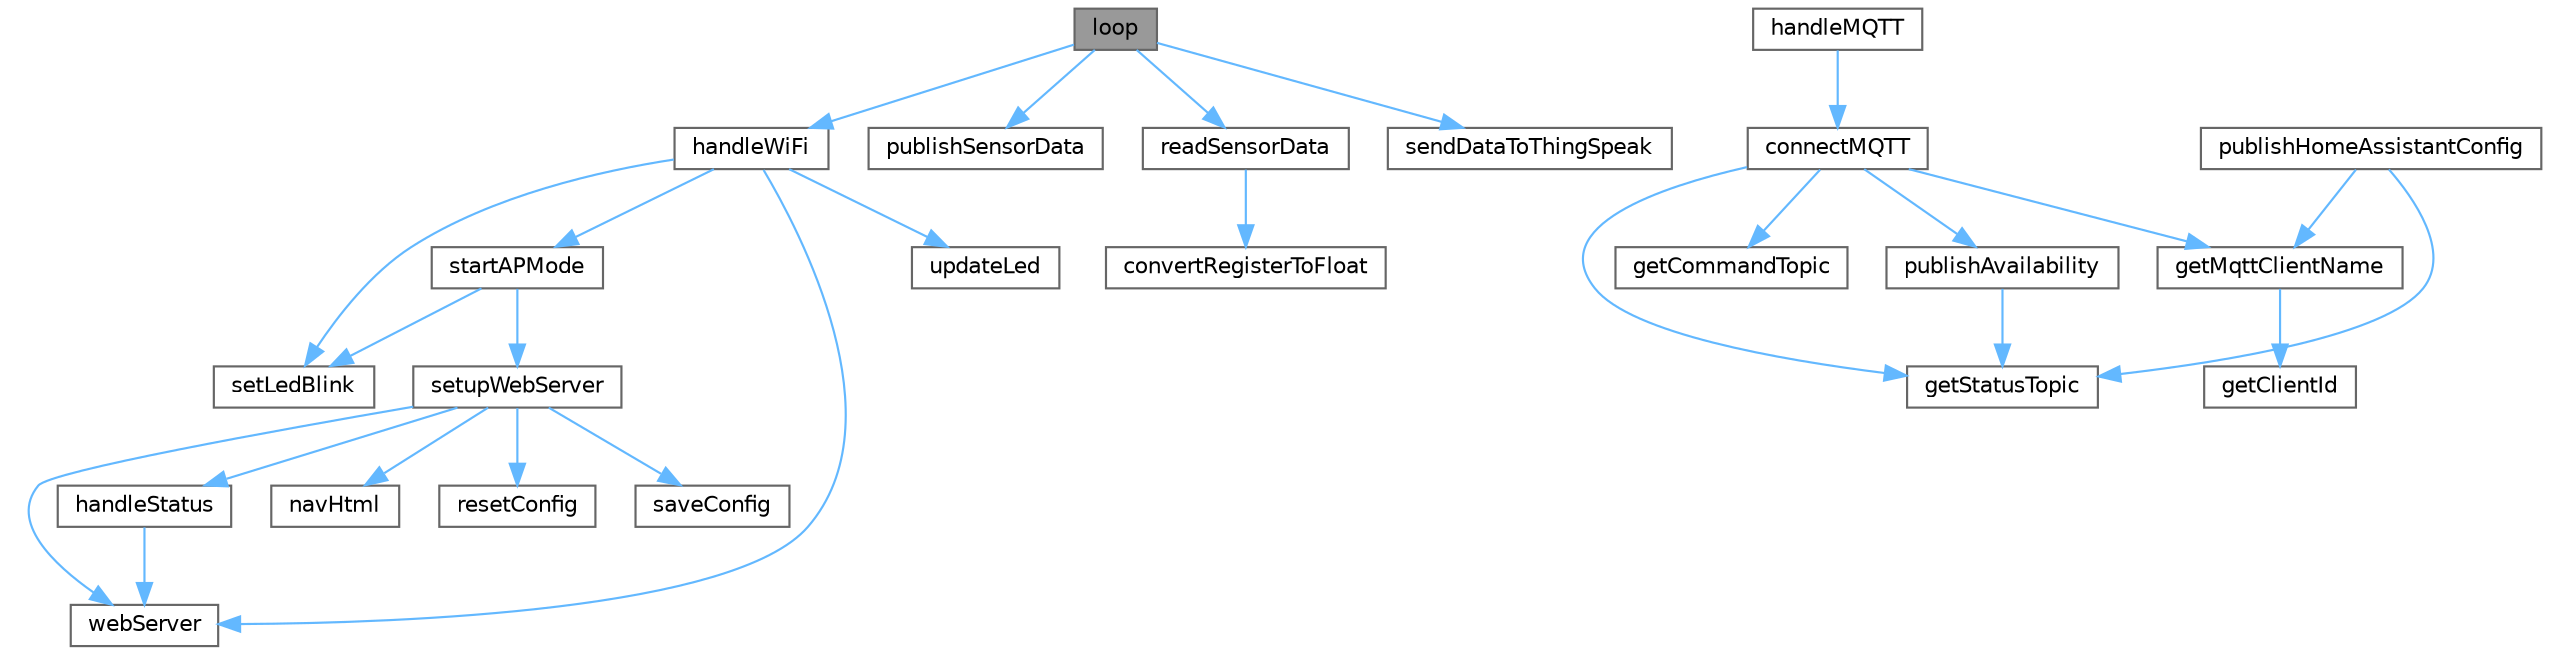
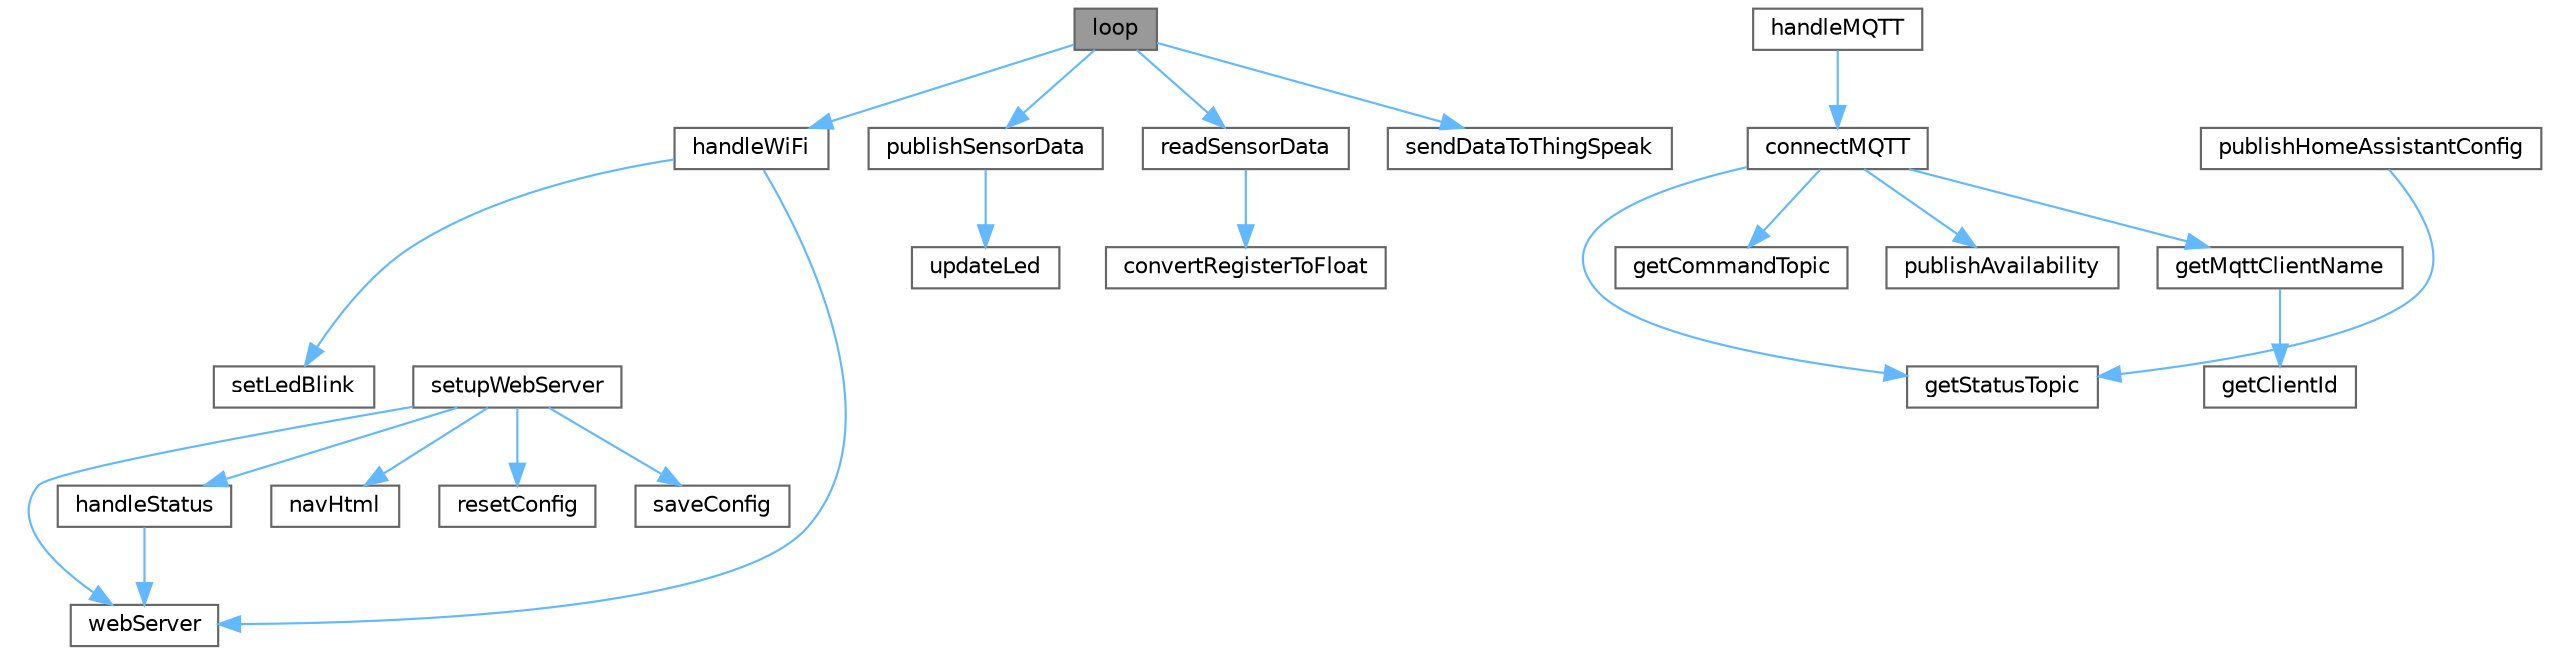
  digraph {
    rankdir=TB
    node [color=grey40 fillcolor=white fontname=Helvetica fontsize=10 shape=box style=filled]
    edge [color=steelblue1 fontname=Helvetica fontsize=10 labelfontname=Helvetica labelfontsize=10 style=solid]
    n1 [color=gray40 fillcolor=grey60 fontcolor=black height=0.2 label=loop width=0.4]
    n2 [height=0.2 label=handleWiFi width=0.4]
    n3 [height=0.2 label=publishSensorData width=0.4]
    n4 [height=0.2 label=readSensorData width=0.4]
    n5 [height=0.2 label=sendDataToThingSpeak width=0.4]
    n6 [height=0.2 label=handleMQTT width=0.4]
    n7 [height=0.2 label=connectMQTT width=0.4]
    n8 [height=0.2 label=setLedBlink width=0.4]
-   n9 [height=0.2 label=startAPMode width=0.4]
    n10 [height=0.2 label=webServer width=0.4]
    n11 [height=0.2 label=updateLed width=0.4]
    n12 [height=0.2 label=convertRegisterToFloat width=0.4]
    n13 [height=0.2 label=getCommandTopic width=0.4]
    n14 [height=0.2 label=getMqttClientName width=0.4]
    n15 [height=0.2 label=getStatusTopic width=0.4]
    n16 [height=0.2 label=publishAvailability width=0.4]
    n17 [height=0.2 label=getClientId width=0.4]
    n18 [height=0.2 label=publishHomeAssistantConfig width=0.4]
    n19 [height=0.2 label=setupWebServer width=0.4]
    n20 [height=0.2 label=handleStatus width=0.4]
    n21 [height=0.2 label=navHtml width=0.4]
    n22 [height=0.2 label=resetConfig width=0.4]
    n23 [height=0.2 label=saveConfig width=0.4]
    n1 -> n2
    n1 -> n3
    n1 -> n4
    n1 -> n5
    n2 -> n8
-   n2 -> n9
    n2 -> n10
-   n2 -> n11
+   n3 -> n11
    n4 -> n12
    n6 -> n7
    n7 -> n13
    n7 -> n14
    n7 -> n15
    n7 -> n16
-   n9 -> n8
-   n9 -> n19
    n14 -> n17
-   n16 -> n15
-   n18 -> n14
    n18 -> n15
    n19 -> n10
    n19 -> n20
    n19 -> n21
    n19 -> n22
    n19 -> n23
    n20 -> n10
  }
